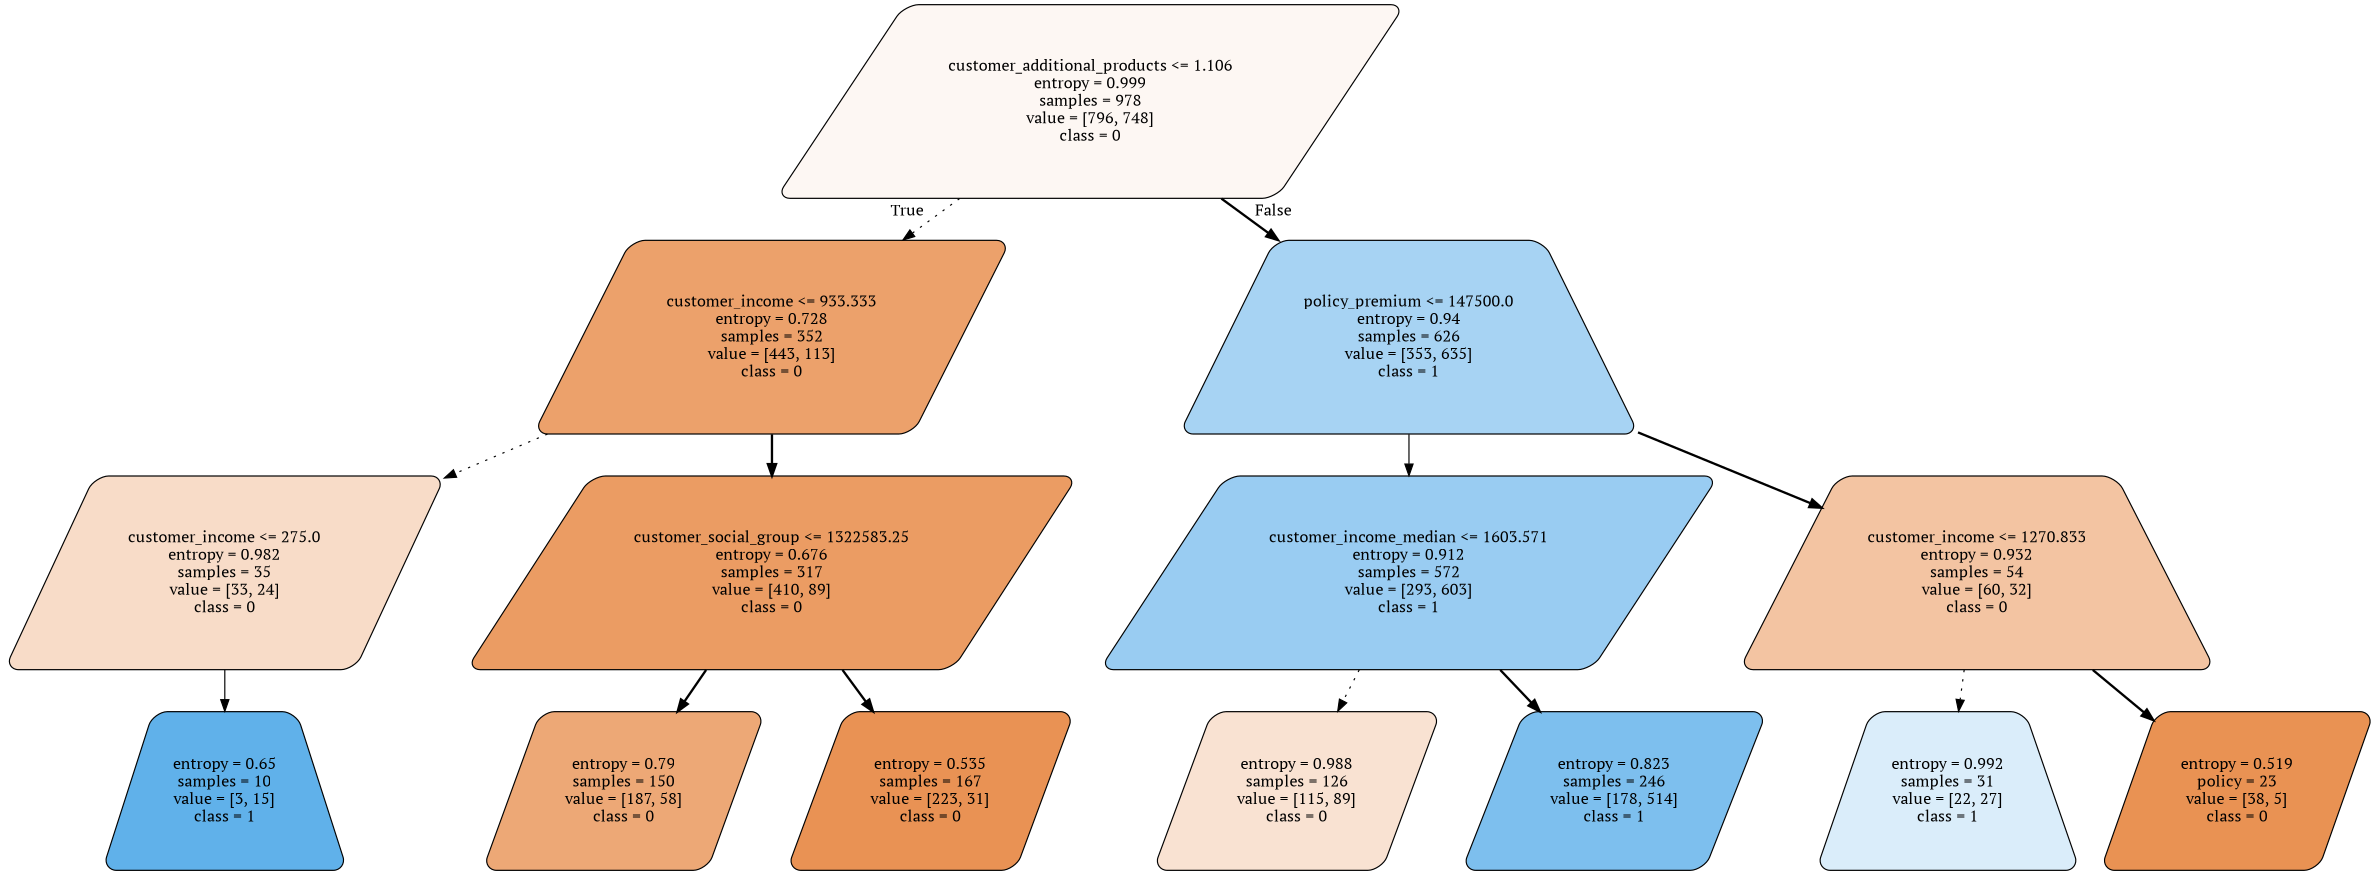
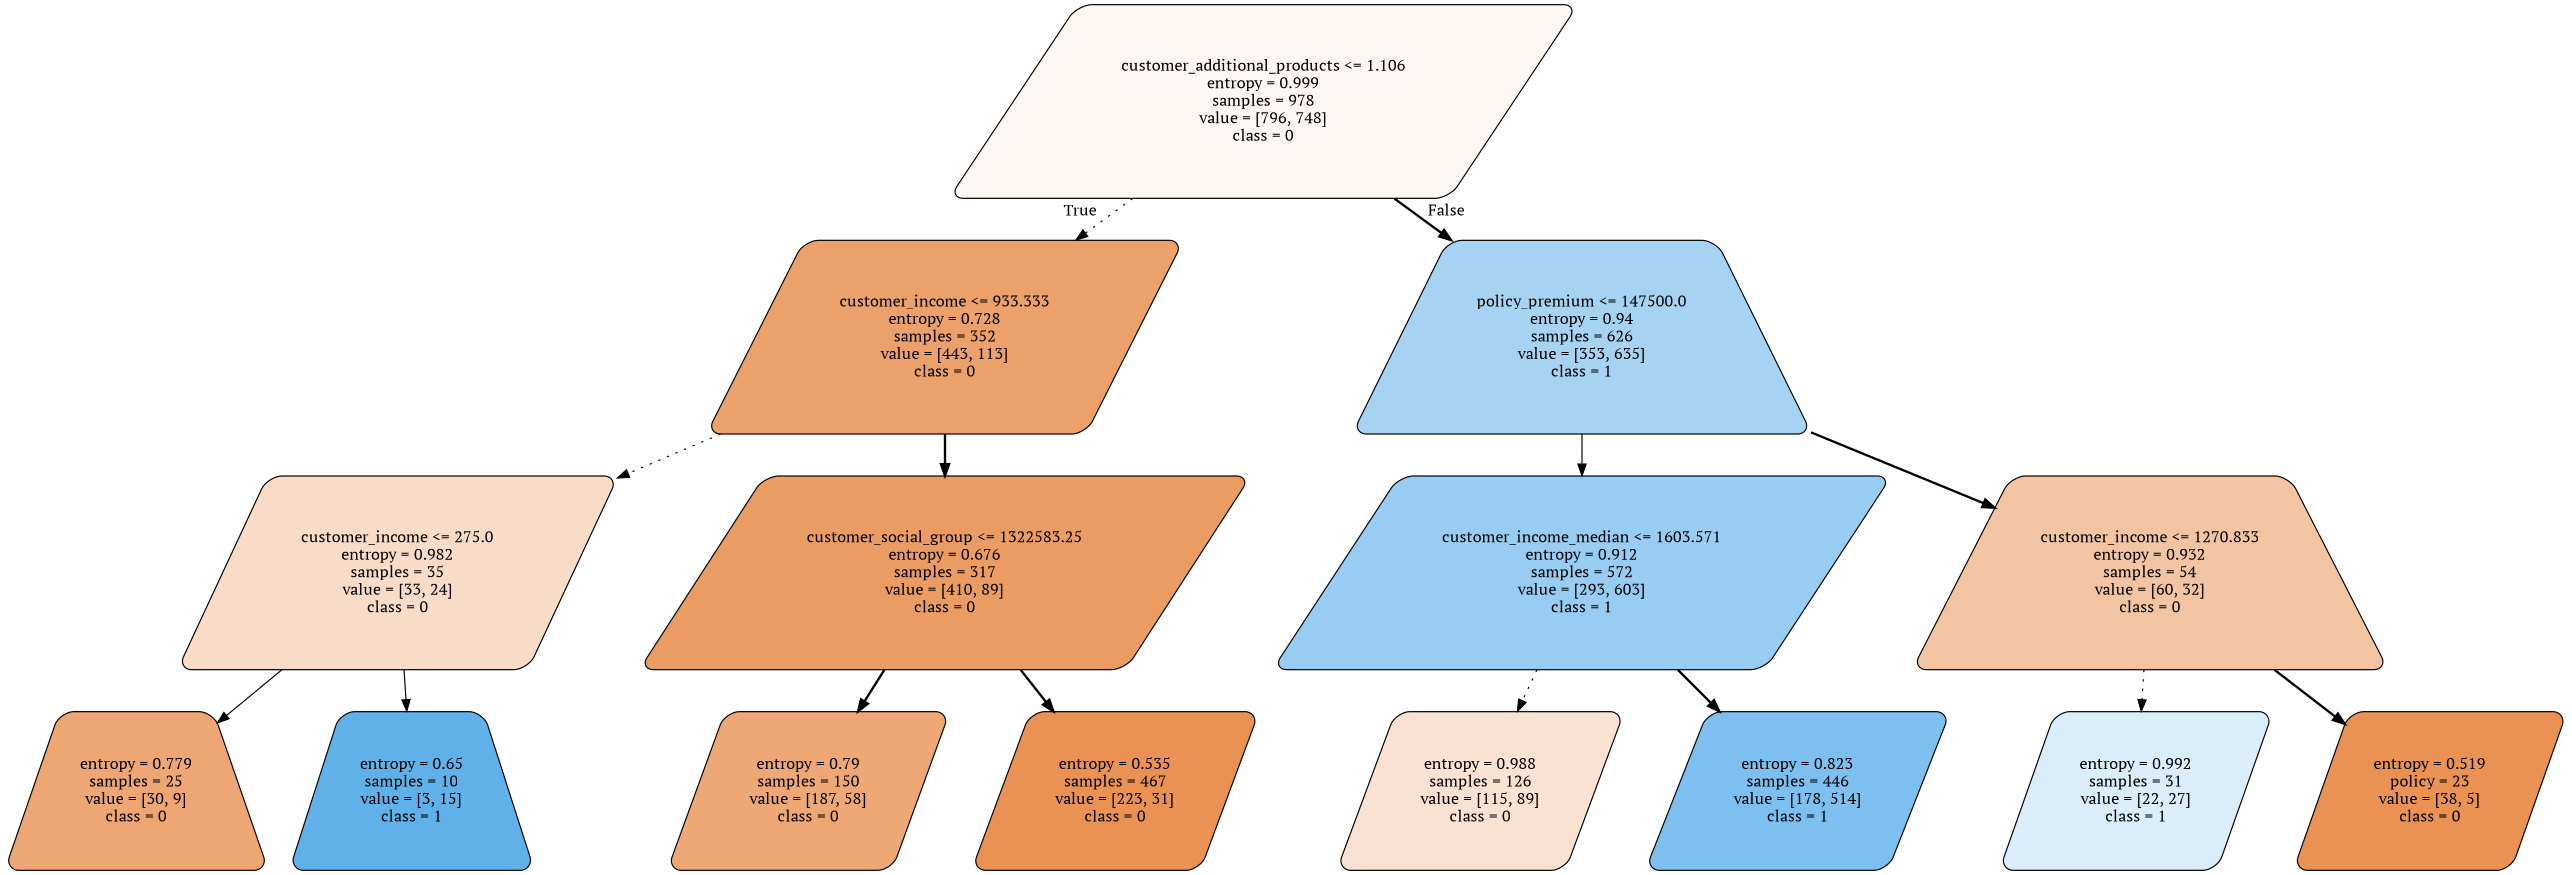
  digraph {
    fontname="PT Serif"
    node [color=black fontname="PT Serif" shape=parallelogram style="filled, rounded"]
    edge [fontname="PT Serif" style=bold]
    n1 [fillcolor="#e581390f" label="customer_additional_products <= 1.106\nentropy = 0.999\nsamples = 978\nvalue = [796, 748]\nclass = 0"]
    n2 [fillcolor="#e58139be" label="customer_income <= 933.333\nentropy = 0.728\nsamples = 352\nvalue = [443, 113]\nclass = 0"]
    n3 [fillcolor="#399de571" label="policy_premium <= 147500.0\nentropy = 0.94\nsamples = 626\nvalue = [353, 635]\nclass = 1" shape=trapezium]
    n4 [fillcolor="#e5813946" label="customer_income <= 275.0\nentropy = 0.982\nsamples = 35\nvalue = [33, 24]\nclass = 0"]
    n5 [fillcolor="#e58139c8" label="customer_social_group <= 1322583.25\nentropy = 0.676\nsamples = 317\nvalue = [410, 89]\nclass = 0"]
    n6 [fillcolor="#399de583" label="customer_income_median <= 1603.571\nentropy = 0.912\nsamples = 572\nvalue = [293, 603]\nclass = 1"]
    n7 [fillcolor="#e5813977" label="customer_income <= 1270.833\nentropy = 0.932\nsamples = 54\nvalue = [60, 32]\nclass = 0" shape=trapezium]
+   n8 [fillcolor="#e58139b3" label="entropy = 0.779\nsamples = 25\nvalue = [30, 9]\nclass = 0" shape=trapezium]
    n9 [fillcolor="#399de5cc" label="entropy = 0.65\nsamples = 10\nvalue = [3, 15]\nclass = 1" shape=trapezium]
    n10 [fillcolor="#e58139b0" label="entropy = 0.79\nsamples = 150\nvalue = [187, 58]\nclass = 0"]
-   n11 [fillcolor="#e58139dc" label="entropy = 0.535\nsamples = 167\nvalue = [223, 31]\nclass = 0"]
+   n11 [fillcolor="#e58139dc" label="entropy = 0.535\nsamples = 467\nvalue = [223, 31]\nclass = 0"]
    n12 [fillcolor="#e581393a" label="entropy = 0.988\nsamples = 126\nvalue = [115, 89]\nclass = 0"]
-   n13 [fillcolor="#399de5a7" label="entropy = 0.823\nsamples = 246\nvalue = [178, 514]\nclass = 1"]
-   n14 [fillcolor="#399de52f" label="entropy = 0.992\nsamples = 31\nvalue = [22, 27]\nclass = 1" shape=trapezium]
+   n13 [fillcolor="#399de5a7" label="entropy = 0.823\nsamples = 446\nvalue = [178, 514]\nclass = 1"]
+   n14 [fillcolor="#399de52f" label="entropy = 0.992\nsamples = 31\nvalue = [22, 27]\nclass = 1"]
    n15 [fillcolor="#e58139dd" label="entropy = 0.519\npolicy = 23\nvalue = [38, 5]\nclass = 0"]
    n1 -> n2 [headlabel=True labelangle=45 labeldistance=2.5 style=dotted]
    n1 -> n3 [headlabel=False labelangle=-45 labeldistance=2.5]
    n2 -> n4 [style=dotted]
    n2 -> n5
    n3 -> n6 [style=solid]
    n3 -> n7
+   n4 -> n8 [style=solid]
    n4 -> n9 [style=solid]
    n5 -> n10
    n5 -> n11
    n6 -> n12 [style=dotted]
    n6 -> n13
    n7 -> n14 [style=dotted]
    n7 -> n15
  }
